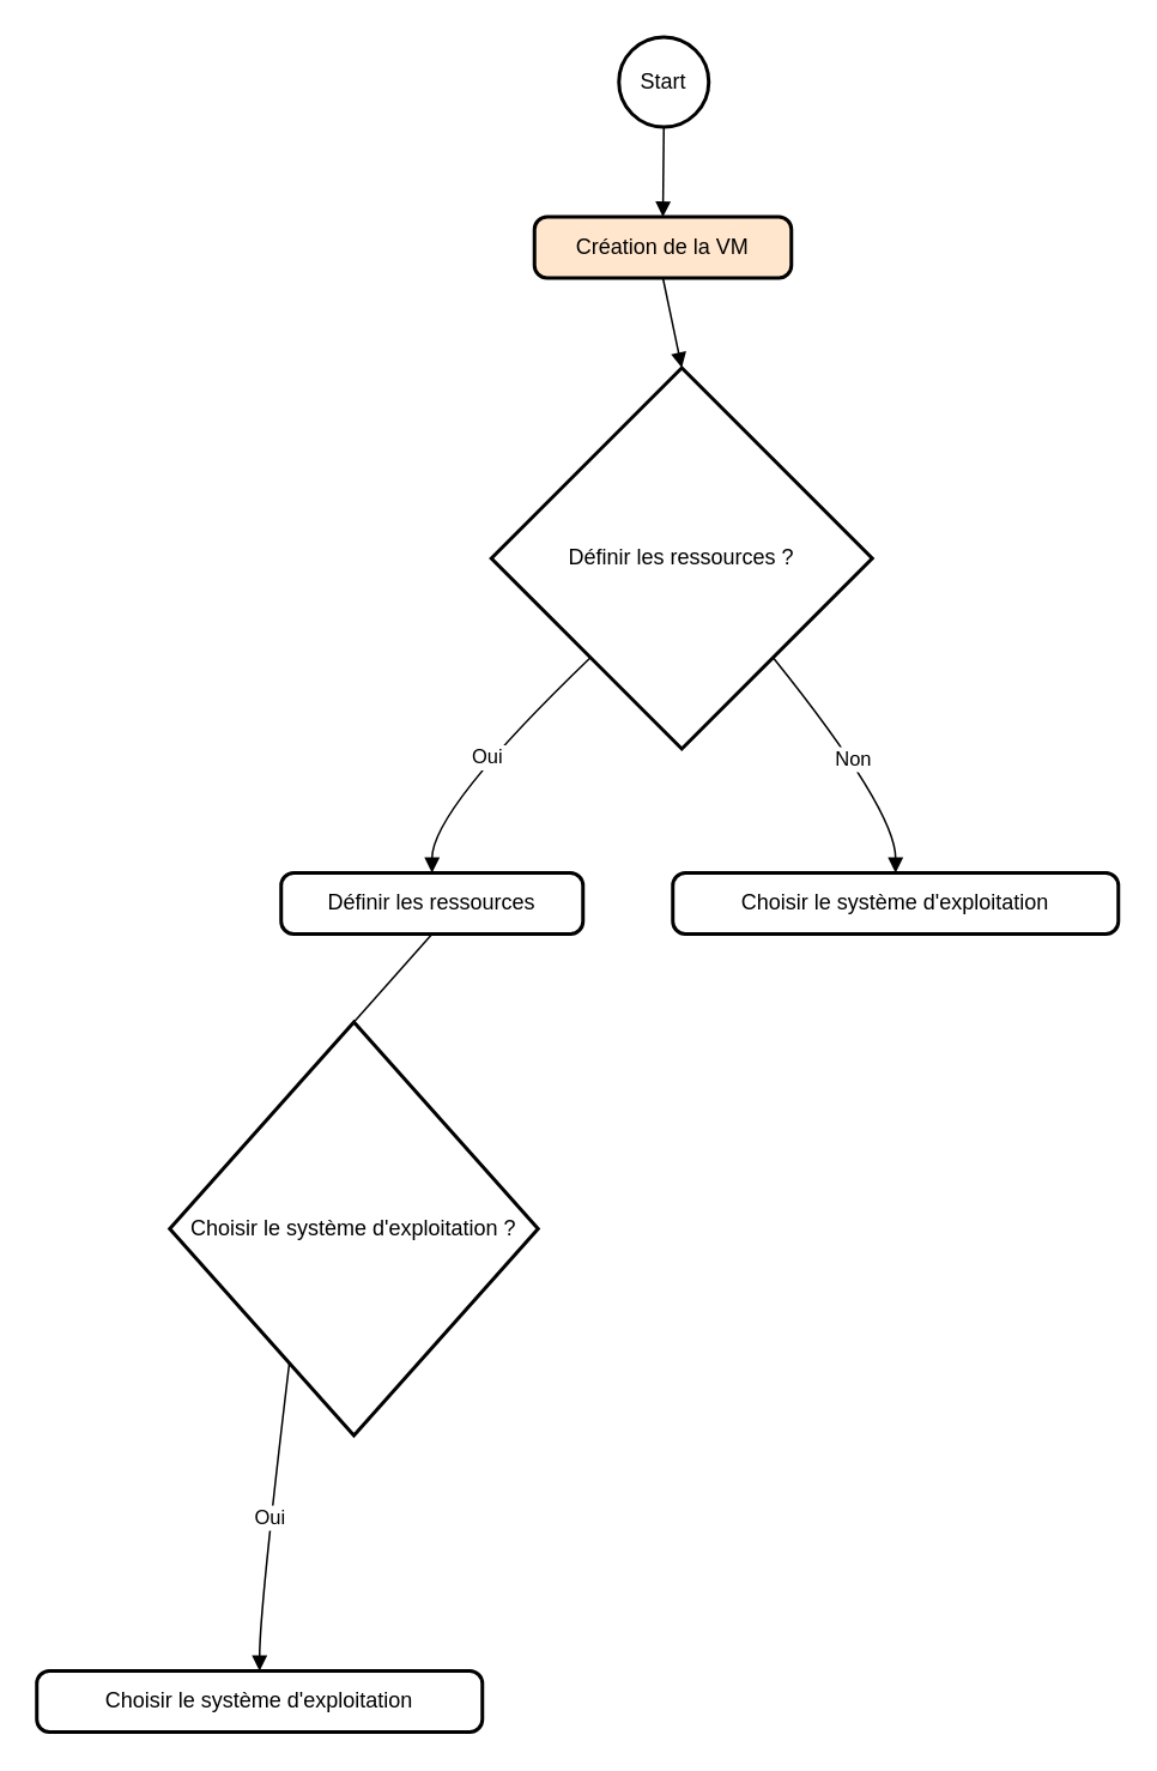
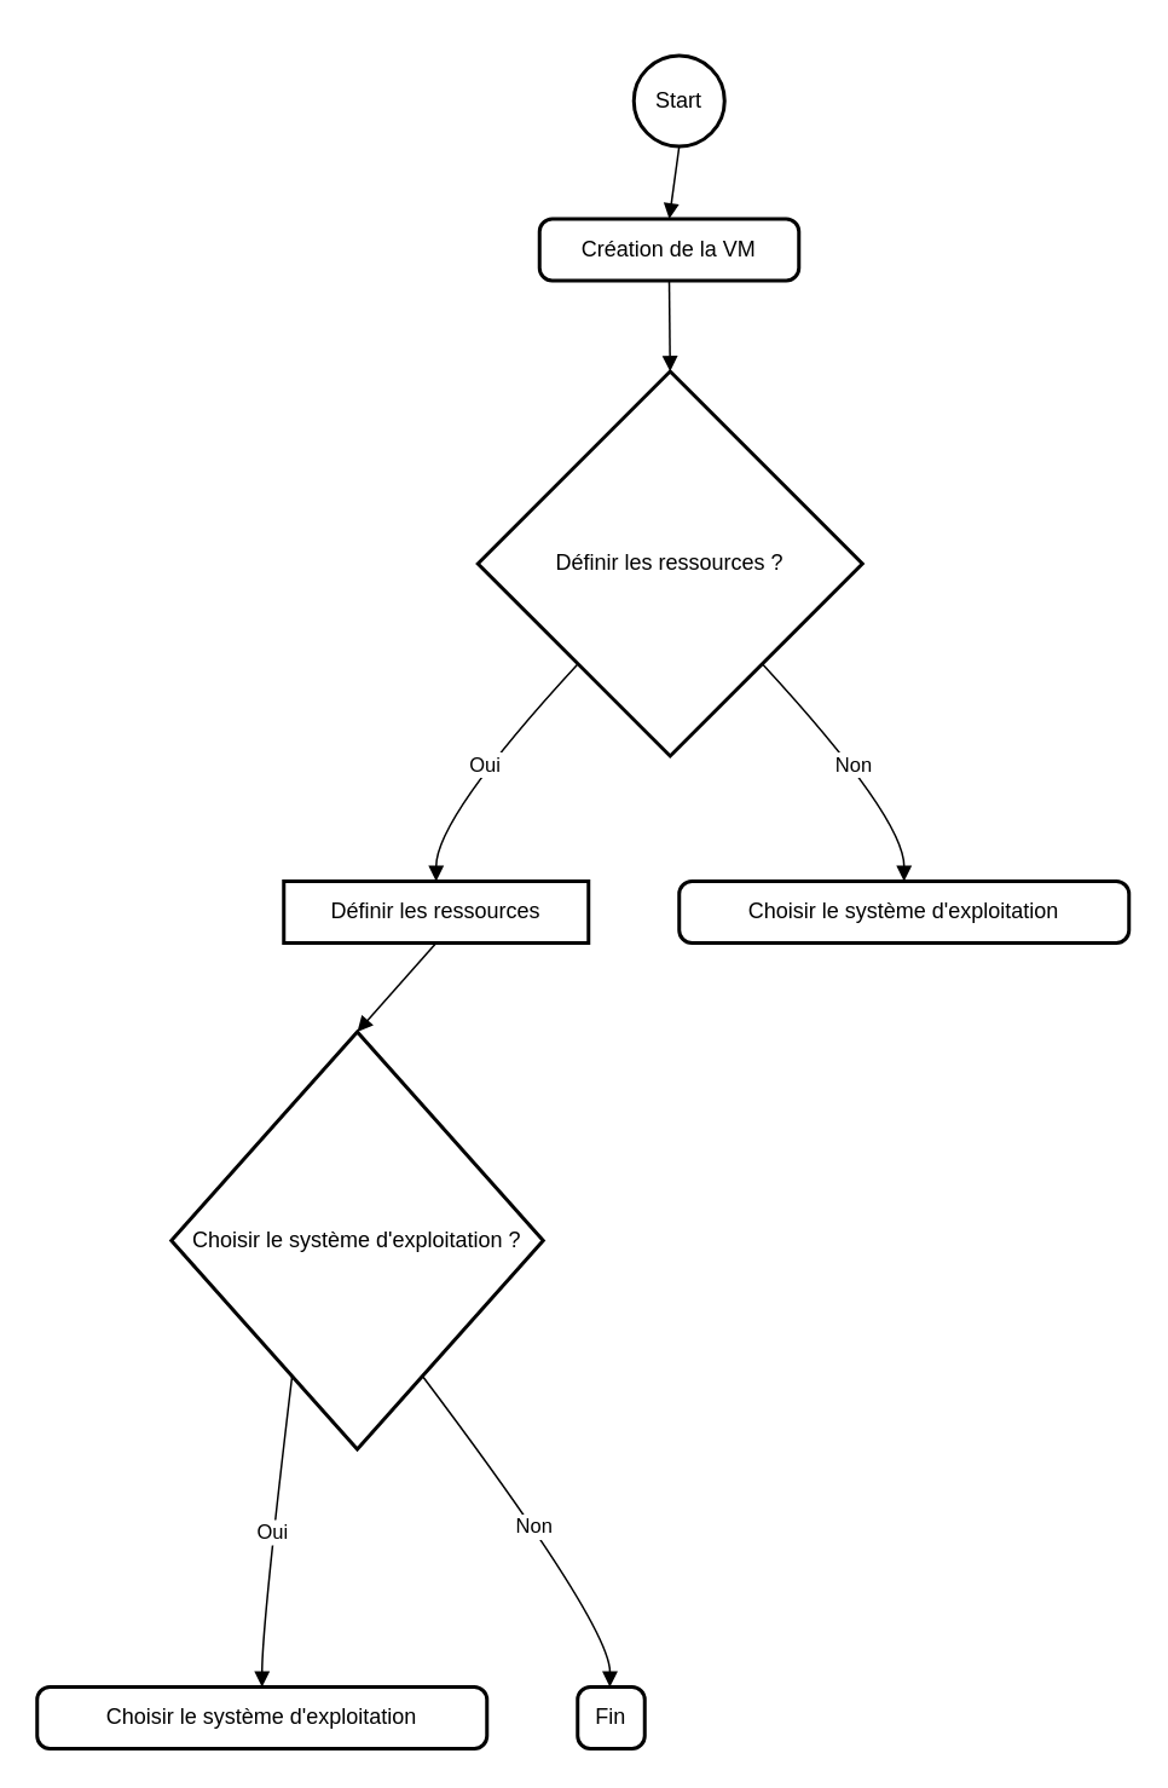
  <mxCell id="0" />
  <mxCell id="1" parent="0" />
- <mxCell id="2" value="Start" style="ellipse;aspect=fixed;strokeWidth=2;whiteSpace=wrap;" vertex="1" parent="1"><mxGeometry x="344" width="50" height="50" as="geometry" y="20" /></mxCell>
- <mxCell id="3" value="Création de la VM" style="rounded=1;absoluteArcSize=1;arcSize=14;whiteSpace=wrap;strokeWidth=2;fillColor=#ffe6cc;" vertex="1" parent="1"><mxGeometry x="297" y="120" width="143" height="34" as="geometry" /></mxCell>
- <mxCell id="4" value="Définir les ressources ?" style="rhombus;strokeWidth=2;whiteSpace=wrap;" vertex="1" parent="1"><mxGeometry x="273" y="204" width="212" height="212" as="geometry" /></mxCell>
- <mxCell id="5" value="Définir les ressources" style="rounded=1;absoluteArcSize=1;arcSize=14;whiteSpace=wrap;strokeWidth=2;" vertex="1" parent="1"><mxGeometry x="156" y="485" width="168" height="34" as="geometry" /></mxCell>
+ <mxCell id="2" value="Start" style="ellipse;aspect=fixed;strokeWidth=2;whiteSpace=wrap;" vertex="1" parent="1"><mxGeometry x="349" y="30" width="50" height="50" as="geometry" /></mxCell>
+ <mxCell id="3" value="Création de la VM" style="rounded=1;absoluteArcSize=1;arcSize=14;whiteSpace=wrap;strokeWidth=2;" vertex="1" parent="1"><mxGeometry x="297" y="120" width="143" height="34" as="geometry" /></mxCell>
+ <mxCell id="4" value="Définir les ressources ?" style="rhombus;strokeWidth=2;whiteSpace=wrap;" vertex="1" parent="1"><mxGeometry x="263" y="204" width="212" height="212" as="geometry" /></mxCell>
+ <mxCell id="5" value="Définir les ressources" style="absoluteArcSize=1;arcSize=14;whiteSpace=wrap;strokeWidth=2;rounded=0;" vertex="1" parent="1"><mxGeometry x="156" y="485" width="168" height="34" as="geometry" /></mxCell>
  <mxCell id="6" value="Choisir le système d'exploitation" style="rounded=1;absoluteArcSize=1;arcSize=14;whiteSpace=wrap;strokeWidth=2;" vertex="1" parent="1"><mxGeometry x="374" y="485" width="248" height="34" as="geometry" /></mxCell>
  <mxCell id="7" value="Choisir le système d'exploitation ?" style="rhombus;strokeWidth=2;whiteSpace=wrap;" vertex="1" parent="1"><mxGeometry x="94" y="568" width="205" height="230" as="geometry" /></mxCell>
  <mxCell id="8" value="Choisir le système d'exploitation" style="rounded=1;absoluteArcSize=1;arcSize=14;whiteSpace=wrap;strokeWidth=2;" vertex="1" parent="1"><mxGeometry y="929" width="248" height="34" as="geometry" x="20" /></mxCell>
+ <mxCell id="9" value="Fin" style="rounded=1;absoluteArcSize=1;arcSize=14;whiteSpace=wrap;strokeWidth=2;" vertex="1" parent="1"><mxGeometry x="318" y="929" width="37" height="34" as="geometry" /></mxCell>
  <mxCell id="10" value="" style="curved=1;startArrow=none;endArrow=block;exitX=0.49;exitY=1.01;entryX=0.5;entryY=0.01;" edge="1" parent="1" source="2" target="3"><mxGeometry relative="1" as="geometry"><Array as="points" /></mxGeometry></mxCell>
  <mxCell id="11" value="" style="curved=1;startArrow=none;endArrow=block;exitX=0.5;exitY=1;entryX=0.5;entryY=0;" edge="1" parent="1" source="3" target="4"><mxGeometry relative="1" as="geometry"><Array as="points" /></mxGeometry></mxCell>
  <mxCell id="12" value="Oui" style="curved=1;startArrow=none;endArrow=block;exitX=0.04;exitY=1;entryX=0.5;entryY=-0.01;" edge="1" parent="1" source="4" target="5"><mxGeometry relative="1" as="geometry"><Array as="points"><mxPoint x="240" y="450" /></Array></mxGeometry></mxCell>
  <mxCell id="13" value="Non" style="curved=1;startArrow=none;endArrow=block;exitX=0.96;exitY=1;entryX=0.5;entryY=-0.01;" edge="1" parent="1" source="4" target="6"><mxGeometry relative="1" as="geometry"><Array as="points"><mxPoint x="498" y="450" /></Array></mxGeometry></mxCell>
- <mxCell id="14" value="" style="curved=1;startArrow=none;endArrow=none;exitX=0.5;exitY=0.98;entryX=0.5;entryY=0;" edge="1" parent="1" source="5" target="7"><mxGeometry relative="1" as="geometry"><Array as="points" /></mxGeometry></mxCell>
+ <mxCell id="14" value="" style="curved=1;startArrow=none;endArrow=block;exitX=0.5;exitY=0.98;entryX=0.5;entryY=0;" edge="1" parent="1" source="5" target="7"><mxGeometry relative="1" as="geometry"><Array as="points" /></mxGeometry></mxCell>
  <mxCell id="15" value="Oui" style="curved=1;startArrow=none;endArrow=block;exitX=0.23;exitY=1;entryX=0.5;entryY=0;" edge="1" parent="1" source="7" target="8"><mxGeometry relative="1" as="geometry"><Array as="points"><mxPoint x="144" y="895" /></Array></mxGeometry></mxCell>
+ <mxCell id="16" value="Non" style="curved=1;startArrow=none;endArrow=block;exitX=0.77;exitY=1;entryX=0.48;entryY=0;" edge="1" parent="1" source="7" target="9"><mxGeometry relative="1" as="geometry"><Array as="points"><mxPoint x="336" y="895" /></Array></mxGeometry></mxCell>
